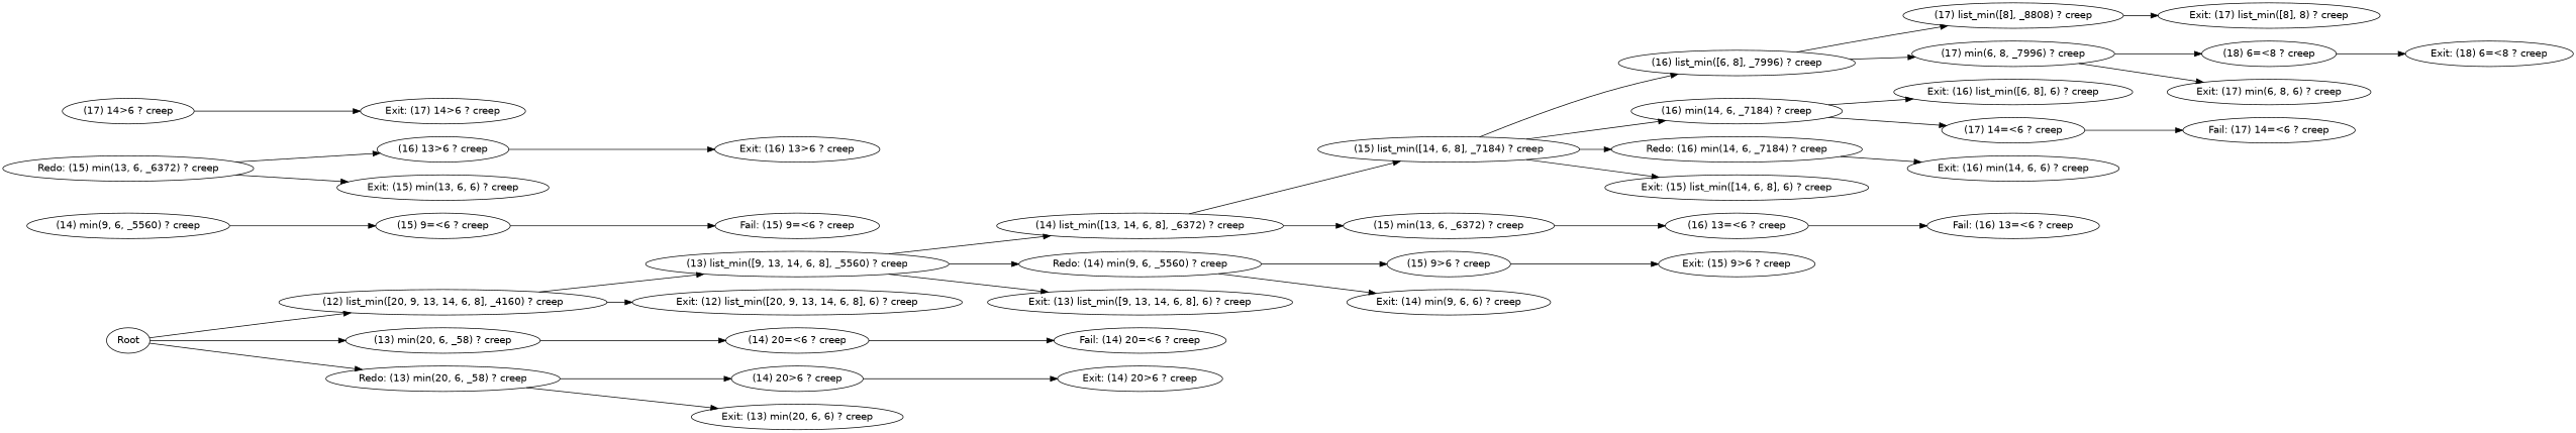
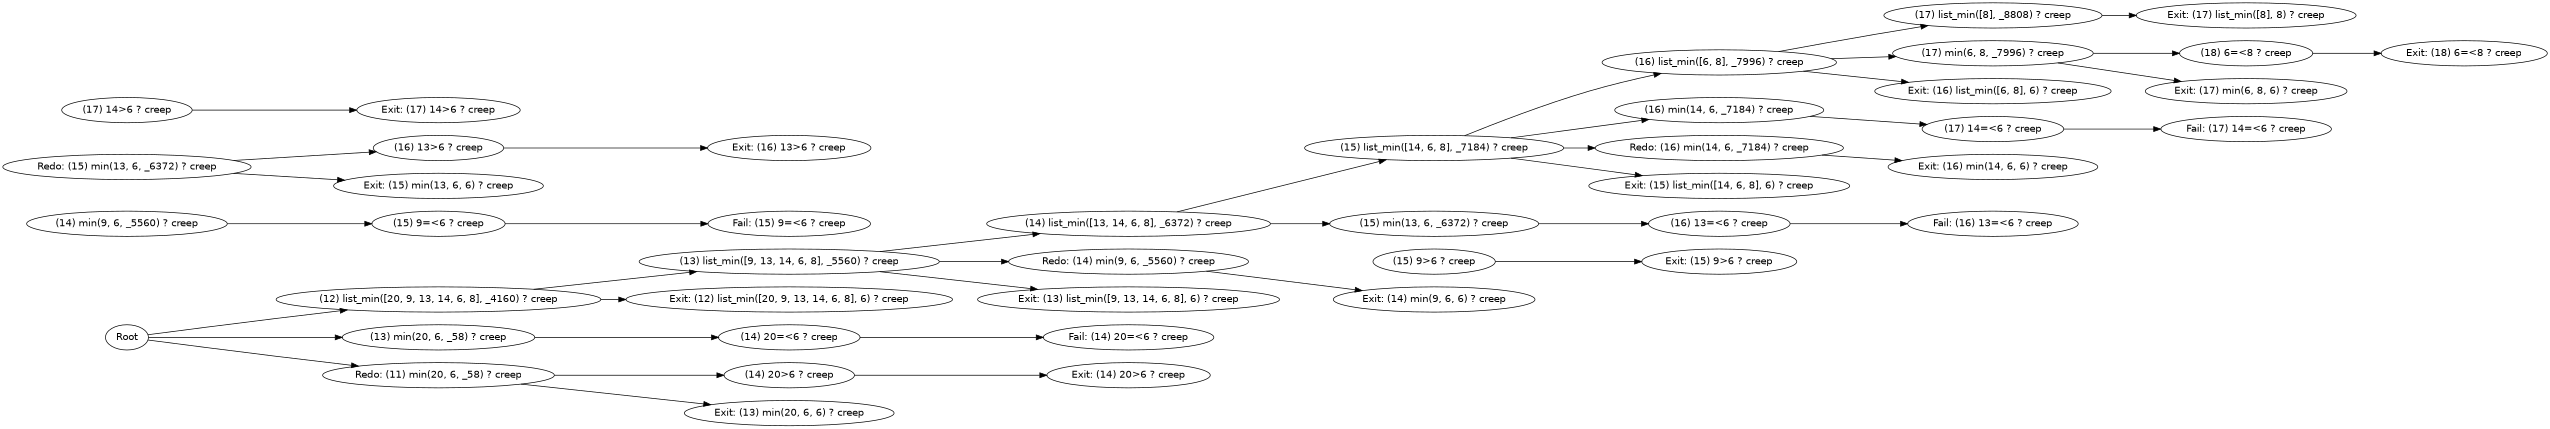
  digraph {
    fontname="DejaVu Sans"
    rankdir=LR
    node [fontname="DejaVu Sans"]
    edge [fontname="DejaVu Sans"]
    Root
    "(12) list_min([20, 9, 13, 14, 6, 8], _4160) ? creep"
    "(13) min(20, 6, _58) ? creep"
-   "Redo: (13) min(20, 6, _58) ? creep"
+   "Redo: (13) min(20, 6, _58) ? creep" [label="Redo: (11) min(20, 6, _58) ? creep"]
    "(13) list_min([9, 13, 14, 6, 8], _5560) ? creep"
    "Exit: (12) list_min([20, 9, 13, 14, 6, 8], 6) ? creep"
    "(14) list_min([13, 14, 6, 8], _6372) ? creep"
    "Redo: (14) min(9, 6, _5560) ? creep"
    "Exit: (13) list_min([9, 13, 14, 6, 8], 6) ? creep"
    "(14) 20=<6 ? creep"
    "(14) 20>6 ? creep"
    "Exit: (13) min(20, 6, 6) ? creep"
    "(15) list_min([14, 6, 8], _7184) ? creep"
    "(15) min(13, 6, _6372) ? creep"
    "(14) min(9, 6, _5560) ? creep"
    "(15) 9=<6 ? creep"
    "(15) 9>6 ? creep"
    "Exit: (14) min(9, 6, 6) ? creep"
    "(16) list_min([6, 8], _7996) ? creep"
    "(16) min(14, 6, _7184) ? creep"
    "Redo: (16) min(14, 6, _7184) ? creep"
    "Exit: (15) list_min([14, 6, 8], 6) ? creep"
    "(16) 13=<6 ? creep"
    "Redo: (15) min(13, 6, _6372) ? creep"
    "(16) 13>6 ? creep"
    "Exit: (15) min(13, 6, 6) ? creep"
    "(17) list_min([8], _8808) ? creep"
    "(17) min(6, 8, _7996) ? creep"
    "Exit: (16) list_min([6, 8], 6) ? creep"
    "(17) 14=<6 ? creep"
    "Exit: (16) min(14, 6, 6) ? creep"
    "Exit: (17) list_min([8], 8) ? creep"
    "(18) 6=<8 ? creep"
    "Exit: (17) min(6, 8, 6) ? creep"
    "Exit: (18) 6=<8 ? creep"
    "Fail: (17) 14=<6 ? creep"
    "(17) 14>6 ? creep"
    "Exit: (17) 14>6 ? creep"
    "Fail: (16) 13=<6 ? creep"
    "Exit: (16) 13>6 ? creep"
    "Fail: (15) 9=<6 ? creep"
    "Exit: (15) 9>6 ? creep"
    "Fail: (14) 20=<6 ? creep"
    "Exit: (14) 20>6 ? creep"
    Root -> "(12) list_min([20, 9, 13, 14, 6, 8], _4160) ? creep"
    Root -> "(13) min(20, 6, _58) ? creep"
    Root -> "Redo: (13) min(20, 6, _58) ? creep"
    "(12) list_min([20, 9, 13, 14, 6, 8], _4160) ? creep" -> "(13) list_min([9, 13, 14, 6, 8], _5560) ? creep"
    "(12) list_min([20, 9, 13, 14, 6, 8], _4160) ? creep" -> "Exit: (12) list_min([20, 9, 13, 14, 6, 8], 6) ? creep"
    "(13) min(20, 6, _58) ? creep" -> "(14) 20=<6 ? creep"
    "Redo: (13) min(20, 6, _58) ? creep" -> "(14) 20>6 ? creep"
    "Redo: (13) min(20, 6, _58) ? creep" -> "Exit: (13) min(20, 6, 6) ? creep"
    "(13) list_min([9, 13, 14, 6, 8], _5560) ? creep" -> "(14) list_min([13, 14, 6, 8], _6372) ? creep"
    "(13) list_min([9, 13, 14, 6, 8], _5560) ? creep" -> "Redo: (14) min(9, 6, _5560) ? creep"
    "(13) list_min([9, 13, 14, 6, 8], _5560) ? creep" -> "Exit: (13) list_min([9, 13, 14, 6, 8], 6) ? creep"
    "(14) list_min([13, 14, 6, 8], _6372) ? creep" -> "(15) list_min([14, 6, 8], _7184) ? creep"
    "(14) list_min([13, 14, 6, 8], _6372) ? creep" -> "(15) min(13, 6, _6372) ? creep"
-   "Redo: (14) min(9, 6, _5560) ? creep" -> "(15) 9>6 ? creep"
    "Redo: (14) min(9, 6, _5560) ? creep" -> "Exit: (14) min(9, 6, 6) ? creep"
    "(14) 20=<6 ? creep" -> "Fail: (14) 20=<6 ? creep"
    "(14) 20>6 ? creep" -> "Exit: (14) 20>6 ? creep"
    "(15) list_min([14, 6, 8], _7184) ? creep" -> "(16) list_min([6, 8], _7996) ? creep"
    "(15) list_min([14, 6, 8], _7184) ? creep" -> "(16) min(14, 6, _7184) ? creep"
    "(15) list_min([14, 6, 8], _7184) ? creep" -> "Redo: (16) min(14, 6, _7184) ? creep"
    "(15) list_min([14, 6, 8], _7184) ? creep" -> "Exit: (15) list_min([14, 6, 8], 6) ? creep"
    "(15) min(13, 6, _6372) ? creep" -> "(16) 13=<6 ? creep"
    "(14) min(9, 6, _5560) ? creep" -> "(15) 9=<6 ? creep"
    "(15) 9=<6 ? creep" -> "Fail: (15) 9=<6 ? creep"
    "(15) 9>6 ? creep" -> "Exit: (15) 9>6 ? creep"
    "(16) list_min([6, 8], _7996) ? creep" -> "(17) list_min([8], _8808) ? creep"
    "(16) list_min([6, 8], _7996) ? creep" -> "(17) min(6, 8, _7996) ? creep"
-   "(16) min(14, 6, _7184) ? creep" -> "Exit: (16) list_min([6, 8], 6) ? creep"
+   "(16) list_min([6, 8], _7996) ? creep" -> "Exit: (16) list_min([6, 8], 6) ? creep"
    "(16) min(14, 6, _7184) ? creep" -> "(17) 14=<6 ? creep"
    "Redo: (16) min(14, 6, _7184) ? creep" -> "Exit: (16) min(14, 6, 6) ? creep"
    "(16) 13=<6 ? creep" -> "Fail: (16) 13=<6 ? creep"
    "Redo: (15) min(13, 6, _6372) ? creep" -> "(16) 13>6 ? creep"
    "Redo: (15) min(13, 6, _6372) ? creep" -> "Exit: (15) min(13, 6, 6) ? creep"
    "(16) 13>6 ? creep" -> "Exit: (16) 13>6 ? creep"
    "(17) list_min([8], _8808) ? creep" -> "Exit: (17) list_min([8], 8) ? creep"
    "(17) min(6, 8, _7996) ? creep" -> "(18) 6=<8 ? creep"
    "(17) min(6, 8, _7996) ? creep" -> "Exit: (17) min(6, 8, 6) ? creep"
    "(17) 14=<6 ? creep" -> "Fail: (17) 14=<6 ? creep"
    "(18) 6=<8 ? creep" -> "Exit: (18) 6=<8 ? creep"
    "(17) 14>6 ? creep" -> "Exit: (17) 14>6 ? creep"
  }
